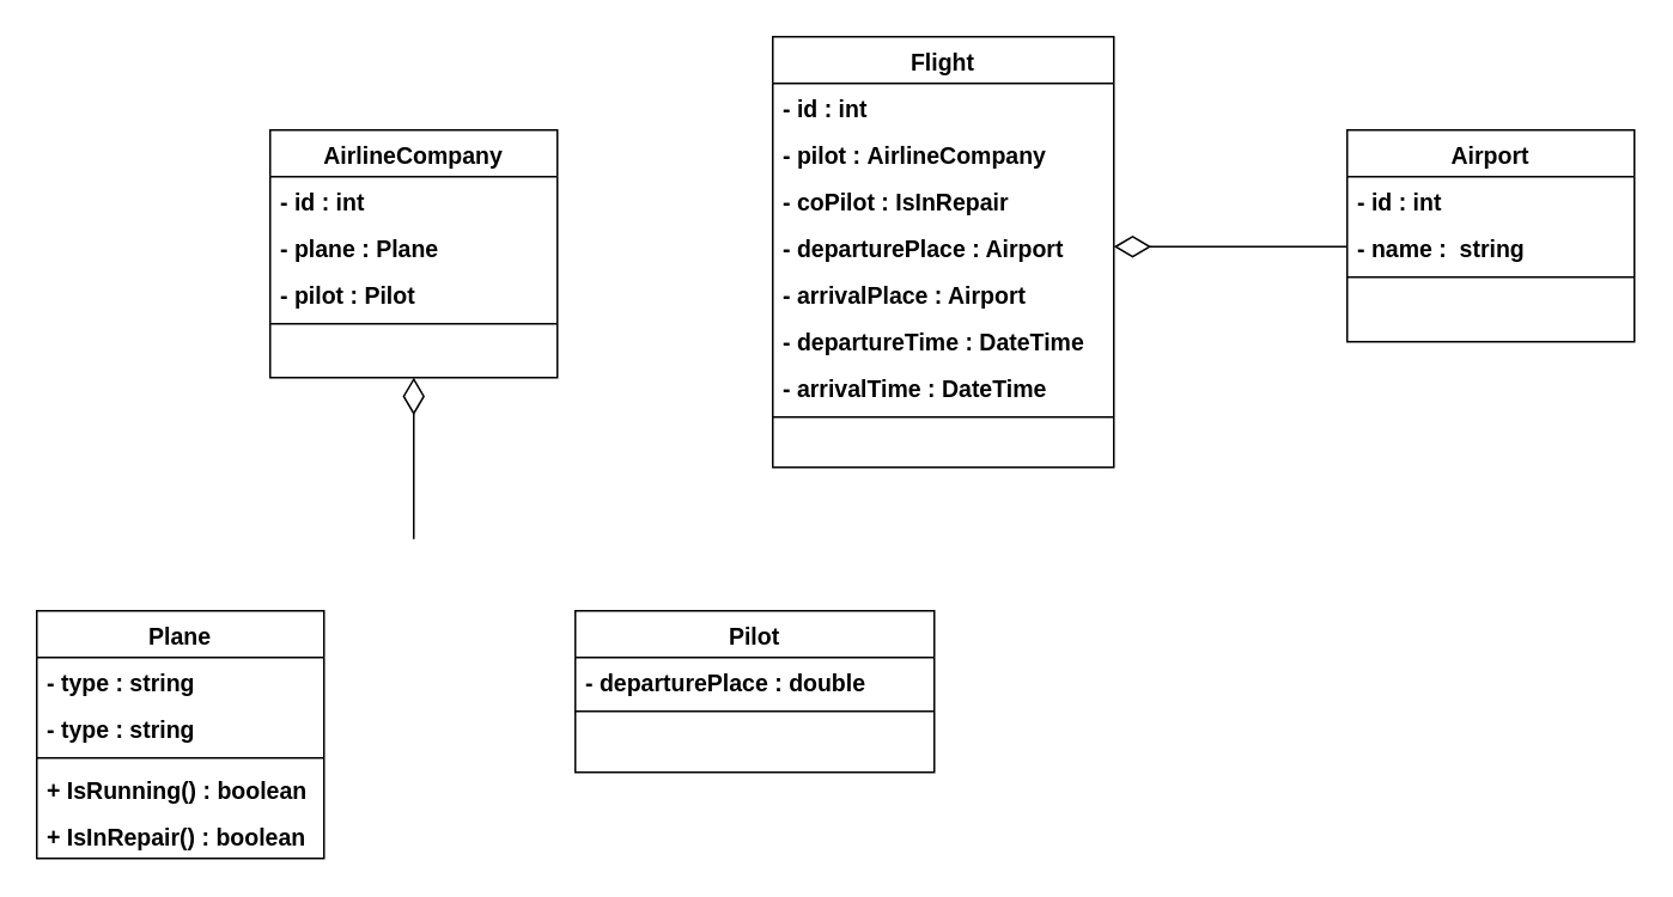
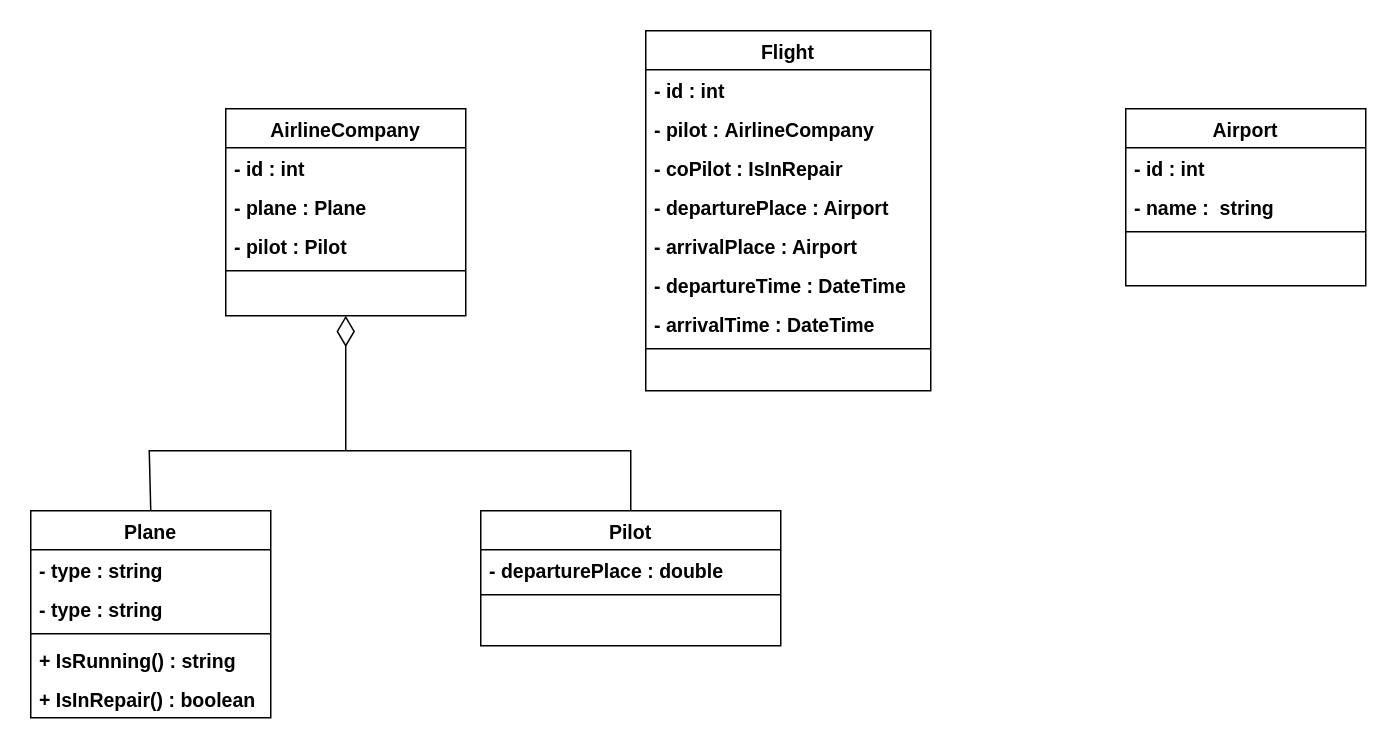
  <mxCell id="0" />
  <mxCell id="1" parent="0" />
  <mxCell id="2" value="AirlineCompany" style="swimlane;fontStyle=1;align=center;verticalAlign=top;childLayout=stackLayout;horizontal=1;startSize=26;horizontalStack=0;resizeParent=1;resizeLast=0;collapsible=1;marginBottom=0;rounded=0;shadow=0;strokeWidth=1;fontSize=13;" parent="1" vertex="1"><mxGeometry x="150" y="72" width="160" height="138" as="geometry"><mxRectangle x="230" y="140" width="160" height="26" as="alternateBounds" /></mxGeometry></mxCell>
  <mxCell id="3" value="- id : int" style="text;align=left;verticalAlign=top;spacingLeft=4;spacingRight=4;overflow=hidden;rotatable=0;points=[[0,0.5],[1,0.5]];portConstraint=eastwest;fontSize=13;fontStyle=1" vertex="1" parent="2"><mxGeometry y="26" width="160" height="26" as="geometry" /></mxCell>
  <mxCell id="4" value="- plane : Plane" style="text;align=left;verticalAlign=top;spacingLeft=4;spacingRight=4;overflow=hidden;rotatable=0;points=[[0,0.5],[1,0.5]];portConstraint=eastwest;fontSize=13;fontStyle=1" vertex="1" parent="2"><mxGeometry y="52" width="160" height="26" as="geometry" /></mxCell>
  <mxCell id="5" value="- pilot : Pilot" style="text;align=left;verticalAlign=top;spacingLeft=4;spacingRight=4;overflow=hidden;rotatable=0;points=[[0,0.5],[1,0.5]];portConstraint=eastwest;fontSize=13;fontStyle=1" vertex="1" parent="2"><mxGeometry y="78" width="160" height="26" as="geometry" /></mxCell>
  <mxCell id="6" value="" style="line;html=1;strokeWidth=1;align=left;verticalAlign=middle;spacingTop=-1;spacingLeft=3;spacingRight=3;rotatable=0;labelPosition=right;points=[];portConstraint=eastwest;fontSize=13;fontStyle=1" parent="2" vertex="1"><mxGeometry y="104" width="160" height="8" as="geometry" /></mxCell>
  <mxCell id="7" value="Airport" style="swimlane;fontStyle=1;align=center;verticalAlign=top;childLayout=stackLayout;horizontal=1;startSize=26;horizontalStack=0;resizeParent=1;resizeLast=0;collapsible=1;marginBottom=0;rounded=0;shadow=0;strokeWidth=1;fontSize=13;" vertex="1" parent="1"><mxGeometry x="750" y="72" width="160" height="118" as="geometry"><mxRectangle x="230" y="140" width="160" height="26" as="alternateBounds" /></mxGeometry></mxCell>
  <mxCell id="8" value="- id : int" style="text;align=left;verticalAlign=top;spacingLeft=4;spacingRight=4;overflow=hidden;rotatable=0;points=[[0,0.5],[1,0.5]];portConstraint=eastwest;fontSize=13;fontStyle=1" vertex="1" parent="7"><mxGeometry y="26" width="160" height="26" as="geometry" /></mxCell>
  <mxCell id="9" value="- name :  string" style="text;align=left;verticalAlign=top;spacingLeft=4;spacingRight=4;overflow=hidden;rotatable=0;points=[[0,0.5],[1,0.5]];portConstraint=eastwest;rounded=0;shadow=0;html=0;fontSize=13;fontStyle=1" vertex="1" parent="7"><mxGeometry y="52" width="160" height="26" as="geometry" /></mxCell>
  <mxCell id="10" value="" style="line;html=1;strokeWidth=1;align=left;verticalAlign=middle;spacingTop=-1;spacingLeft=3;spacingRight=3;rotatable=0;labelPosition=right;points=[];portConstraint=eastwest;fontSize=13;fontStyle=1" vertex="1" parent="7"><mxGeometry y="78" width="160" height="8" as="geometry" /></mxCell>
  <mxCell id="11" value="Flight" style="swimlane;fontStyle=1;align=center;verticalAlign=top;childLayout=stackLayout;horizontal=1;startSize=26;horizontalStack=0;resizeParent=1;resizeLast=0;collapsible=1;marginBottom=0;rounded=0;shadow=0;strokeWidth=1;fontSize=13;" vertex="1" parent="1"><mxGeometry x="430" y="20" width="190" height="240" as="geometry"><mxRectangle x="230" y="140" width="160" height="26" as="alternateBounds" /></mxGeometry></mxCell>
  <mxCell id="12" value="- id : int" style="text;align=left;verticalAlign=top;spacingLeft=4;spacingRight=4;overflow=hidden;rotatable=0;points=[[0,0.5],[1,0.5]];portConstraint=eastwest;fontSize=13;fontStyle=1" vertex="1" parent="11"><mxGeometry y="26" width="190" height="26" as="geometry" /></mxCell>
  <mxCell id="13" value="- pilot : AirlineCompany" style="text;align=left;verticalAlign=top;spacingLeft=4;spacingRight=4;overflow=hidden;rotatable=0;points=[[0,0.5],[1,0.5]];portConstraint=eastwest;rounded=0;shadow=0;html=0;fontSize=13;fontStyle=1" vertex="1" parent="11"><mxGeometry y="52" width="190" height="26" as="geometry" /></mxCell>
  <mxCell id="14" value="- coPilot : IsInRepair" style="text;align=left;verticalAlign=top;spacingLeft=4;spacingRight=4;overflow=hidden;rotatable=0;points=[[0,0.5],[1,0.5]];portConstraint=eastwest;rounded=0;shadow=0;html=0;fontSize=13;fontStyle=1" vertex="1" parent="11"><mxGeometry y="78" width="190" height="26" as="geometry" /></mxCell>
  <mxCell id="15" value="- departurePlace : Airport" style="text;align=left;verticalAlign=top;spacingLeft=4;spacingRight=4;overflow=hidden;rotatable=0;points=[[0,0.5],[1,0.5]];portConstraint=eastwest;rounded=0;shadow=0;html=0;fontSize=13;fontStyle=1" vertex="1" parent="11"><mxGeometry y="104" width="190" height="26" as="geometry" /></mxCell>
  <mxCell id="16" value="- arrivalPlace : Airport" style="text;align=left;verticalAlign=top;spacingLeft=4;spacingRight=4;overflow=hidden;rotatable=0;points=[[0,0.5],[1,0.5]];portConstraint=eastwest;rounded=0;shadow=0;html=0;fontSize=13;fontStyle=1" vertex="1" parent="11"><mxGeometry y="130" width="190" height="26" as="geometry" /></mxCell>
  <mxCell id="17" value="- departureTime : DateTime" style="text;align=left;verticalAlign=top;spacingLeft=4;spacingRight=4;overflow=hidden;rotatable=0;points=[[0,0.5],[1,0.5]];portConstraint=eastwest;rounded=0;shadow=0;html=0;fontSize=13;fontStyle=1" vertex="1" parent="11"><mxGeometry y="156" width="190" height="26" as="geometry" /></mxCell>
  <mxCell id="18" value="- arrivalTime : DateTime" style="text;align=left;verticalAlign=top;spacingLeft=4;spacingRight=4;overflow=hidden;rotatable=0;points=[[0,0.5],[1,0.5]];portConstraint=eastwest;rounded=0;shadow=0;html=0;fontSize=13;fontStyle=1" vertex="1" parent="11"><mxGeometry y="182" width="190" height="26" as="geometry" /></mxCell>
  <mxCell id="19" value="" style="line;html=1;strokeWidth=1;align=left;verticalAlign=middle;spacingTop=-1;spacingLeft=3;spacingRight=3;rotatable=0;labelPosition=right;points=[];portConstraint=eastwest;fontSize=13;fontStyle=1" vertex="1" parent="11"><mxGeometry y="208" width="190" height="8" as="geometry" /></mxCell>
  <mxCell id="20" value="Plane" style="swimlane;fontStyle=1;align=center;verticalAlign=top;childLayout=stackLayout;horizontal=1;startSize=26;horizontalStack=0;resizeParent=1;resizeLast=0;collapsible=1;marginBottom=0;rounded=0;shadow=0;strokeWidth=1;fontSize=13;" vertex="1" parent="1"><mxGeometry x="20" y="340" width="160" height="138" as="geometry"><mxRectangle x="230" y="140" width="160" height="26" as="alternateBounds" /></mxGeometry></mxCell>
  <mxCell id="21" value="- type : string" style="text;align=left;verticalAlign=top;spacingLeft=4;spacingRight=4;overflow=hidden;rotatable=0;points=[[0,0.5],[1,0.5]];portConstraint=eastwest;fontSize=13;fontStyle=1" vertex="1" parent="20"><mxGeometry y="26" width="160" height="26" as="geometry" /></mxCell>
  <mxCell id="22" value="- type : string" style="text;align=left;verticalAlign=top;spacingLeft=4;spacingRight=4;overflow=hidden;rotatable=0;points=[[0,0.5],[1,0.5]];portConstraint=eastwest;fontSize=13;fontStyle=1" vertex="1" parent="20"><mxGeometry y="52" width="160" height="26" as="geometry" /></mxCell>
  <mxCell id="23" value="" style="line;html=1;strokeWidth=1;align=left;verticalAlign=middle;spacingTop=-1;spacingLeft=3;spacingRight=3;rotatable=0;labelPosition=right;points=[];portConstraint=eastwest;fontSize=13;fontStyle=1" vertex="1" parent="20"><mxGeometry y="78" width="160" height="8" as="geometry" /></mxCell>
- <mxCell id="24" value="+ IsRunning() : boolean" style="text;align=left;verticalAlign=top;spacingLeft=4;spacingRight=4;overflow=hidden;rotatable=0;points=[[0,0.5],[1,0.5]];portConstraint=eastwest;fontSize=13;fontStyle=1" vertex="1" parent="20"><mxGeometry y="86" width="160" height="26" as="geometry" /></mxCell>
+ <mxCell id="24" value="+ IsRunning() : string" style="text;align=left;verticalAlign=top;spacingLeft=4;spacingRight=4;overflow=hidden;rotatable=0;points=[[0,0.5],[1,0.5]];portConstraint=eastwest;fontSize=13;fontStyle=1" vertex="1" parent="20"><mxGeometry y="86" width="160" height="26" as="geometry" /></mxCell>
  <mxCell id="25" value="+ IsInRepair() : boolean" style="text;align=left;verticalAlign=top;spacingLeft=4;spacingRight=4;overflow=hidden;rotatable=0;points=[[0,0.5],[1,0.5]];portConstraint=eastwest;fontSize=13;fontStyle=1" vertex="1" parent="20"><mxGeometry y="112" width="160" height="26" as="geometry" /></mxCell>
  <mxCell id="26" value="Pilot" style="swimlane;fontStyle=1;align=center;verticalAlign=top;childLayout=stackLayout;horizontal=1;startSize=26;horizontalStack=0;resizeParent=1;resizeLast=0;collapsible=1;marginBottom=0;rounded=0;shadow=0;strokeWidth=1;fontSize=13;" vertex="1" parent="1"><mxGeometry x="320" y="340" width="200" height="90" as="geometry"><mxRectangle x="230" y="140" width="160" height="26" as="alternateBounds" /></mxGeometry></mxCell>
  <mxCell id="27" value="- departurePlace : double" style="text;align=left;verticalAlign=top;spacingLeft=4;spacingRight=4;overflow=hidden;rotatable=0;points=[[0,0.5],[1,0.5]];portConstraint=eastwest;fontSize=13;fontStyle=1" vertex="1" parent="26"><mxGeometry y="26" width="200" height="26" as="geometry" /></mxCell>
  <mxCell id="28" value="" style="line;html=1;strokeWidth=1;align=left;verticalAlign=middle;spacingTop=-1;spacingLeft=3;spacingRight=3;rotatable=0;labelPosition=right;points=[];portConstraint=eastwest;fontSize=13;fontStyle=1" vertex="1" parent="26"><mxGeometry y="52" width="200" height="8" as="geometry" /></mxCell>
  <mxCell id="29" value="" style="endArrow=diamondThin;html=1;endFill=0;strokeWidth=1;endSize=18;entryX=0.5;entryY=1;entryDx=0;entryDy=0;fontSize=13;fontStyle=1" edge="1" parent="1" target="2"><mxGeometry width="50" height="50" relative="1" as="geometry"><mxPoint x="230" y="300" as="sourcePoint" /><mxPoint x="530" y="480" as="targetPoint" /></mxGeometry></mxCell>
- <mxCell id="31" style="edgeStyle=orthogonalEdgeStyle;rounded=0;orthogonalLoop=1;jettySize=auto;html=1;exitX=0;exitY=0.5;exitDx=0;exitDy=0;entryX=1;entryY=0.5;entryDx=0;entryDy=0;endArrow=diamondThin;endFill=0;endSize=18;strokeWidth=1;fontSize=13;fontStyle=1" edge="1" parent="1" source="9" target="15"><mxGeometry relative="1" as="geometry" /></mxCell>
+ <mxCell id="30" value="" style="endArrow=none;html=1;endSize=18;strokeWidth=1;exitX=0.5;exitY=0;exitDx=0;exitDy=0;entryX=0.5;entryY=0;entryDx=0;entryDy=0;rounded=0;fontSize=13;fontStyle=1" edge="1" parent="1" source="20" target="26"><mxGeometry width="50" height="50" relative="1" as="geometry"><mxPoint x="490" y="450" as="sourcePoint" /><mxPoint x="540" y="400" as="targetPoint" /><Array as="points"><mxPoint x="99" y="300" /><mxPoint x="240" y="300" /><mxPoint x="420" y="300" /></Array></mxGeometry></mxCell>
